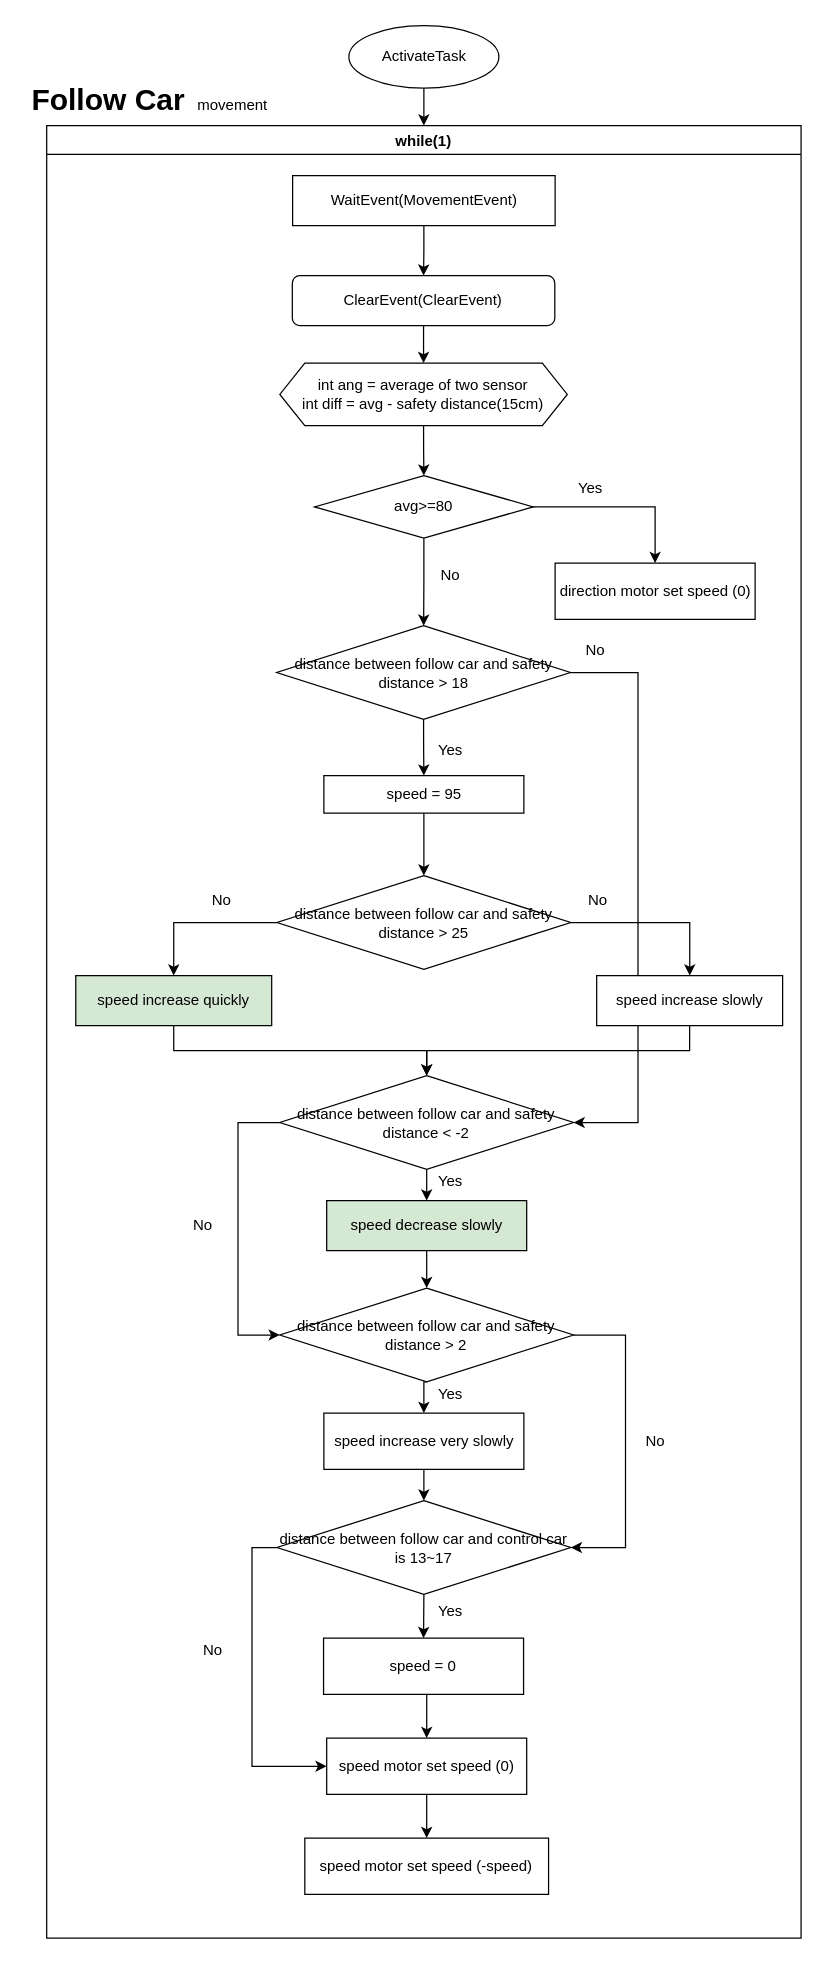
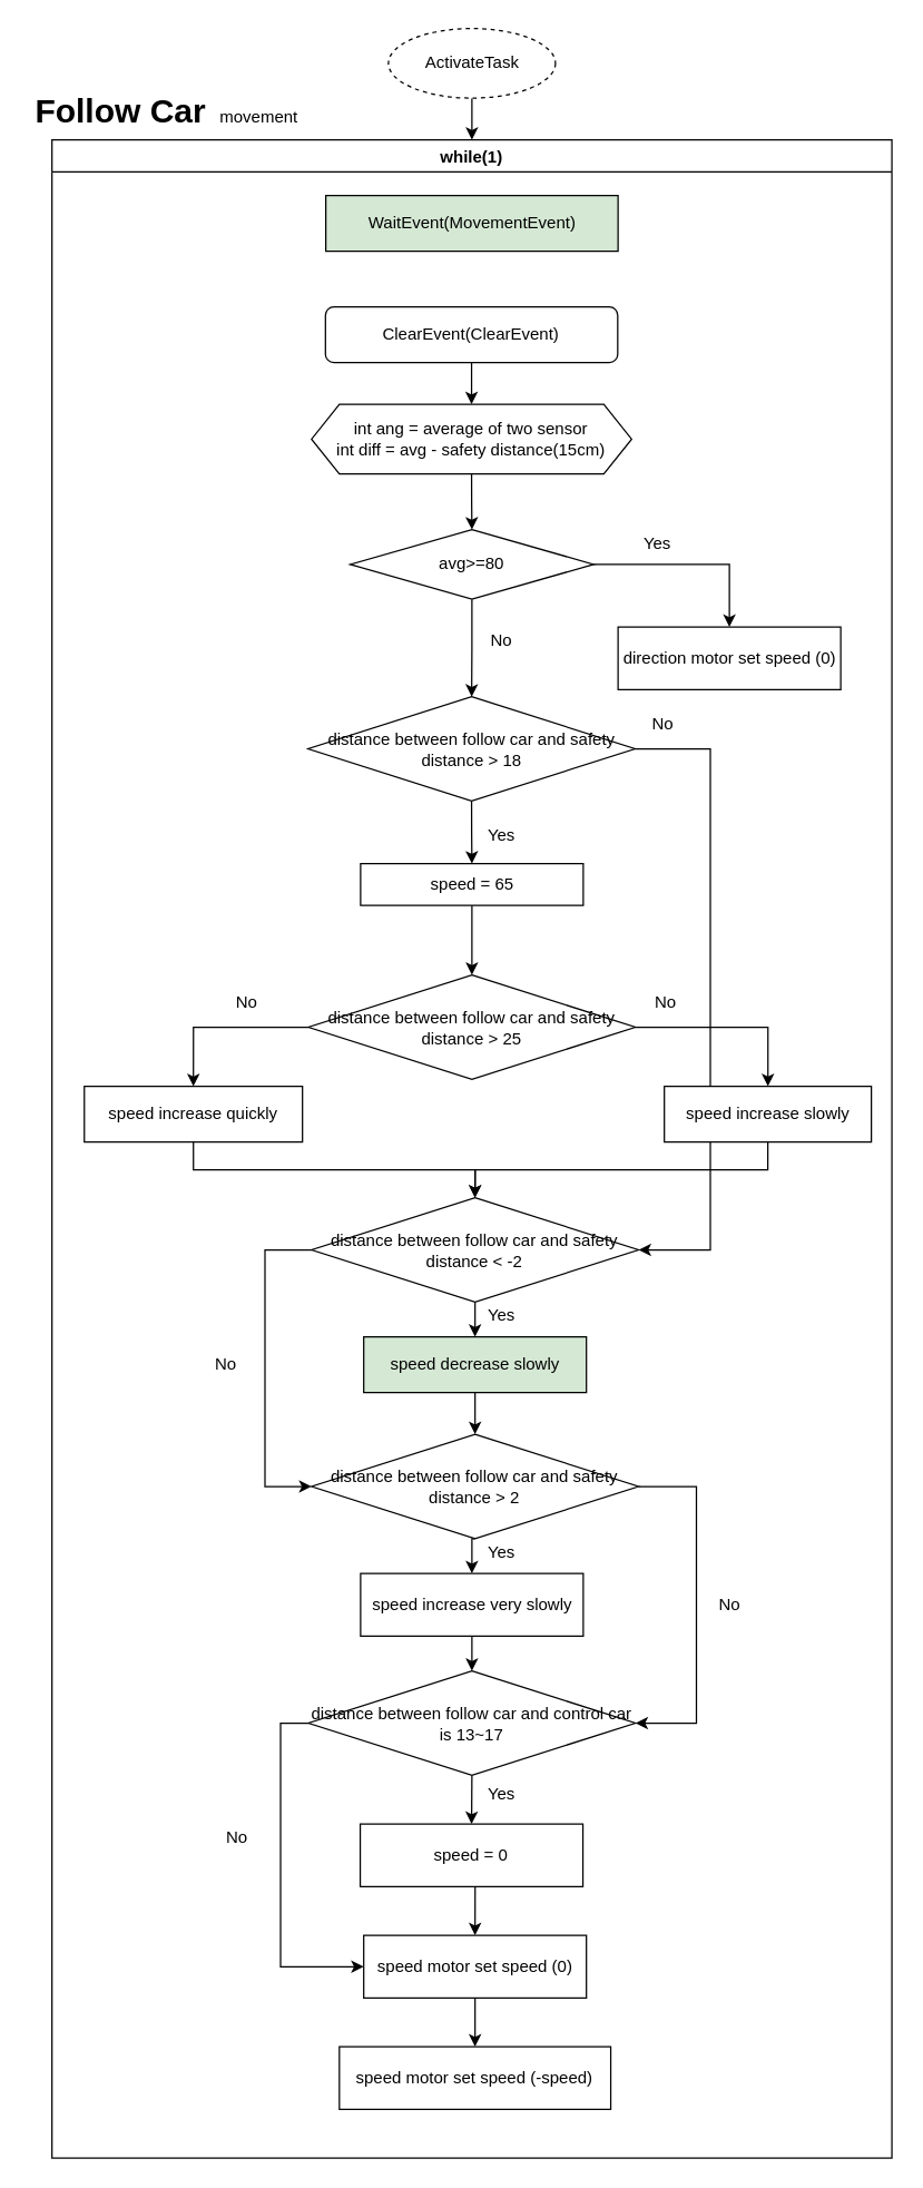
  <mxCell id="0" />
  <mxCell id="1" parent="0" />
  <mxCell id="2" style="edgeStyle=orthogonalEdgeStyle;rounded=0;orthogonalLoop=1;jettySize=auto;html=1;exitX=0.5;exitY=1;exitDx=0;exitDy=0;entryX=0.5;entryY=0;entryDx=0;entryDy=0;" parent="1" source="3" edge="1"><mxGeometry relative="1" as="geometry"><mxPoint x="338.5" y="100" as="targetPoint" /></mxGeometry></mxCell>
- <mxCell id="3" value="ActivateTask" style="ellipse;whiteSpace=wrap;html=1;" parent="1" vertex="1"><mxGeometry x="278.5" y="20" width="120" height="50" as="geometry" /></mxCell>
+ <mxCell id="3" value="ActivateTask" style="ellipse;whiteSpace=wrap;html=1;dashed=1;" parent="1" vertex="1"><mxGeometry x="278.5" y="20" width="120" height="50" as="geometry" /></mxCell>
  <mxCell id="4" value="&lt;h1&gt;&lt;span&gt;Follow Car&amp;nbsp;&lt;span style=&quot;font-size: 12px ; font-weight: 400&quot;&gt;&amp;nbsp;movement&lt;/span&gt;&lt;/span&gt;&lt;br&gt;&lt;/h1&gt;" style="text;html=1;strokeColor=none;fillColor=none;spacing=5;spacingTop=-20;whiteSpace=wrap;overflow=hidden;rounded=0;" parent="1" vertex="1"><mxGeometry x="20" y="60" width="220" height="30" as="geometry" /></mxCell>
  <mxCell id="5" value="while(1)" style="swimlane;" vertex="1" parent="1"><mxGeometry x="36.75" y="100" width="603.5" height="1450" as="geometry" /></mxCell>
- <mxCell id="6" style="edgeStyle=orthogonalEdgeStyle;rounded=0;orthogonalLoop=1;jettySize=auto;html=1;exitX=0.5;exitY=1;exitDx=0;exitDy=0;entryX=0.5;entryY=0;entryDx=0;entryDy=0;" edge="1" parent="5" source="7" target="9"><mxGeometry relative="1" as="geometry" /></mxCell>
- <mxCell id="7" value="WaitEvent(MovementEvent)" style="rounded=0;whiteSpace=wrap;html=1;" vertex="1" parent="5"><mxGeometry x="196.75" y="40" width="210" height="40" as="geometry" /></mxCell>
+ <mxCell id="7" value="WaitEvent(MovementEvent)" style="rounded=0;whiteSpace=wrap;html=1;fillColor=#d5e8d4;" vertex="1" parent="5"><mxGeometry x="196.75" y="40" width="210" height="40" as="geometry" /></mxCell>
  <mxCell id="8" style="edgeStyle=orthogonalEdgeStyle;rounded=0;orthogonalLoop=1;jettySize=auto;html=1;exitX=0.5;exitY=1;exitDx=0;exitDy=0;entryX=0.5;entryY=0;entryDx=0;entryDy=0;" edge="1" parent="5" source="9" target="11"><mxGeometry relative="1" as="geometry" /></mxCell>
  <mxCell id="9" value="ClearEvent(ClearEvent)" style="whiteSpace=wrap;html=1;rounded=1;" vertex="1" parent="5"><mxGeometry x="196.5" y="120" width="210" height="40" as="geometry" /></mxCell>
  <mxCell id="10" style="edgeStyle=orthogonalEdgeStyle;rounded=0;orthogonalLoop=1;jettySize=auto;html=1;exitX=0.5;exitY=1;exitDx=0;exitDy=0;entryX=0.5;entryY=0;entryDx=0;entryDy=0;" edge="1" parent="5" source="11" target="14"><mxGeometry relative="1" as="geometry" /></mxCell>
  <mxCell id="11" value="int ang = average of two sensor&lt;br&gt;int diff = avg - safety distance(15cm)" style="shape=hexagon;perimeter=hexagonPerimeter2;whiteSpace=wrap;html=1;fixedSize=1;" vertex="1" parent="5"><mxGeometry x="186.5" y="190" width="230" height="50" as="geometry" /></mxCell>
  <mxCell id="12" style="edgeStyle=orthogonalEdgeStyle;rounded=0;orthogonalLoop=1;jettySize=auto;html=1;exitX=1;exitY=0.5;exitDx=0;exitDy=0;" edge="1" parent="5" source="14" target="15"><mxGeometry relative="1" as="geometry" /></mxCell>
  <mxCell id="13" style="edgeStyle=orthogonalEdgeStyle;rounded=0;orthogonalLoop=1;jettySize=auto;html=1;exitX=0.5;exitY=1;exitDx=0;exitDy=0;" edge="1" parent="5" source="14" target="18"><mxGeometry relative="1" as="geometry" /></mxCell>
  <mxCell id="14" value="avg&amp;gt;=80" style="rhombus;whiteSpace=wrap;html=1;" vertex="1" parent="5"><mxGeometry x="214.25" y="280" width="175" height="50" as="geometry" /></mxCell>
  <mxCell id="15" value="direction motor set speed (0)" style="rounded=0;whiteSpace=wrap;html=1;" vertex="1" parent="5"><mxGeometry x="406.75" y="350" width="160" height="45" as="geometry" /></mxCell>
  <mxCell id="16" style="edgeStyle=orthogonalEdgeStyle;rounded=0;orthogonalLoop=1;jettySize=auto;html=1;exitX=0.5;exitY=1;exitDx=0;exitDy=0;" edge="1" parent="5" source="18" target="20"><mxGeometry relative="1" as="geometry" /></mxCell>
  <mxCell id="17" style="edgeStyle=orthogonalEdgeStyle;rounded=0;orthogonalLoop=1;jettySize=auto;html=1;exitX=1;exitY=0.5;exitDx=0;exitDy=0;entryX=1;entryY=0.5;entryDx=0;entryDy=0;" edge="1" parent="5" source="18" target="30"><mxGeometry relative="1" as="geometry"><Array as="points"><mxPoint x="473" y="438" /><mxPoint x="473" y="798" /></Array></mxGeometry></mxCell>
  <mxCell id="18" value="distance between follow car and safety distance &amp;gt; 18" style="rhombus;whiteSpace=wrap;html=1;" vertex="1" parent="5"><mxGeometry x="184" y="400" width="235" height="75" as="geometry" /></mxCell>
  <mxCell id="19" style="edgeStyle=orthogonalEdgeStyle;rounded=0;orthogonalLoop=1;jettySize=auto;html=1;exitX=0.5;exitY=1;exitDx=0;exitDy=0;entryX=0.5;entryY=0;entryDx=0;entryDy=0;" edge="1" parent="5" source="20" target="23"><mxGeometry relative="1" as="geometry" /></mxCell>
- <mxCell id="20" value="speed = 95" style="rounded=0;whiteSpace=wrap;html=1;" vertex="1" parent="5"><mxGeometry x="221.75" y="520" width="160" height="30" as="geometry" /></mxCell>
+ <mxCell id="20" value="speed = 65" style="rounded=0;whiteSpace=wrap;html=1;" vertex="1" parent="5"><mxGeometry x="221.75" y="520" width="160" height="30" as="geometry" /></mxCell>
  <mxCell id="21" style="edgeStyle=orthogonalEdgeStyle;rounded=0;orthogonalLoop=1;jettySize=auto;html=1;exitX=1;exitY=0.5;exitDx=0;exitDy=0;" edge="1" parent="5" source="23" target="27"><mxGeometry relative="1" as="geometry" /></mxCell>
  <mxCell id="22" style="edgeStyle=orthogonalEdgeStyle;rounded=0;orthogonalLoop=1;jettySize=auto;html=1;exitX=0;exitY=0.5;exitDx=0;exitDy=0;entryX=0.5;entryY=0;entryDx=0;entryDy=0;" edge="1" parent="5" source="23" target="25"><mxGeometry relative="1" as="geometry" /></mxCell>
  <mxCell id="23" value="distance between follow car and safety distance &amp;gt; 25" style="rhombus;whiteSpace=wrap;html=1;" vertex="1" parent="5"><mxGeometry x="184.25" y="600" width="235" height="75" as="geometry" /></mxCell>
  <mxCell id="24" style="edgeStyle=orthogonalEdgeStyle;rounded=0;orthogonalLoop=1;jettySize=auto;html=1;exitX=0.5;exitY=1;exitDx=0;exitDy=0;entryX=0.5;entryY=0;entryDx=0;entryDy=0;" edge="1" parent="5" source="25" target="30"><mxGeometry relative="1" as="geometry" /></mxCell>
- <mxCell id="25" value="speed increase quickly" style="rounded=0;whiteSpace=wrap;html=1;fillColor=#d5e8d4;" vertex="1" parent="5"><mxGeometry x="23.25" y="680" width="156.75" height="40" as="geometry" /></mxCell>
+ <mxCell id="25" value="speed increase quickly" style="rounded=0;whiteSpace=wrap;html=1;" vertex="1" parent="5"><mxGeometry x="23.25" y="680" width="156.75" height="40" as="geometry" /></mxCell>
  <mxCell id="26" style="edgeStyle=orthogonalEdgeStyle;rounded=0;orthogonalLoop=1;jettySize=auto;html=1;exitX=0.5;exitY=1;exitDx=0;exitDy=0;entryX=0.5;entryY=0;entryDx=0;entryDy=0;" edge="1" parent="5" source="27" target="30"><mxGeometry relative="1" as="geometry" /></mxCell>
  <mxCell id="27" value="speed increase slowly" style="rounded=0;whiteSpace=wrap;html=1;" vertex="1" parent="5"><mxGeometry x="440" y="680" width="148.75" height="40" as="geometry" /></mxCell>
  <mxCell id="28" style="edgeStyle=orthogonalEdgeStyle;rounded=0;orthogonalLoop=1;jettySize=auto;html=1;exitX=0.5;exitY=1;exitDx=0;exitDy=0;entryX=0.5;entryY=0;entryDx=0;entryDy=0;" edge="1" parent="5" source="30" target="32"><mxGeometry relative="1" as="geometry" /></mxCell>
  <mxCell id="29" style="edgeStyle=orthogonalEdgeStyle;rounded=0;orthogonalLoop=1;jettySize=auto;html=1;exitX=0;exitY=0.5;exitDx=0;exitDy=0;entryX=0;entryY=0.5;entryDx=0;entryDy=0;" edge="1" parent="5" source="30" target="35"><mxGeometry relative="1" as="geometry"><Array as="points"><mxPoint x="153" y="798" /><mxPoint x="153" y="968" /></Array></mxGeometry></mxCell>
  <mxCell id="30" value="distance between follow car and safety distance &amp;lt; -2" style="rhombus;whiteSpace=wrap;html=1;" vertex="1" parent="5"><mxGeometry x="186.5" y="760" width="235" height="75" as="geometry" /></mxCell>
  <mxCell id="31" style="edgeStyle=orthogonalEdgeStyle;rounded=0;orthogonalLoop=1;jettySize=auto;html=1;exitX=0.5;exitY=1;exitDx=0;exitDy=0;entryX=0.5;entryY=0;entryDx=0;entryDy=0;" edge="1" parent="5" source="32" target="35"><mxGeometry relative="1" as="geometry" /></mxCell>
  <mxCell id="32" value="speed decrease slowly" style="rounded=0;whiteSpace=wrap;html=1;fillColor=#d5e8d4;" vertex="1" parent="5"><mxGeometry x="224" y="860" width="160" height="40" as="geometry" /></mxCell>
  <mxCell id="33" style="edgeStyle=orthogonalEdgeStyle;rounded=0;orthogonalLoop=1;jettySize=auto;html=1;exitX=0.5;exitY=1;exitDx=0;exitDy=0;entryX=0.5;entryY=0;entryDx=0;entryDy=0;" edge="1" parent="5" source="35" target="37"><mxGeometry relative="1" as="geometry" /></mxCell>
  <mxCell id="34" style="edgeStyle=orthogonalEdgeStyle;rounded=0;orthogonalLoop=1;jettySize=auto;html=1;exitX=1;exitY=0.5;exitDx=0;exitDy=0;entryX=1;entryY=0.5;entryDx=0;entryDy=0;" edge="1" parent="5" source="35" target="40"><mxGeometry relative="1" as="geometry"><Array as="points"><mxPoint x="463" y="968" /><mxPoint x="463" y="1138" /></Array></mxGeometry></mxCell>
  <mxCell id="35" value="distance between follow car and safety distance &amp;gt; 2" style="rhombus;whiteSpace=wrap;html=1;" vertex="1" parent="5"><mxGeometry x="186.5" y="930" width="235" height="75" as="geometry" /></mxCell>
  <mxCell id="36" style="edgeStyle=orthogonalEdgeStyle;rounded=0;orthogonalLoop=1;jettySize=auto;html=1;exitX=0.5;exitY=1;exitDx=0;exitDy=0;entryX=0.5;entryY=0;entryDx=0;entryDy=0;" edge="1" parent="5" source="37" target="40"><mxGeometry relative="1" as="geometry" /></mxCell>
  <mxCell id="37" value="speed increase very slowly" style="rounded=0;whiteSpace=wrap;html=1;" vertex="1" parent="5"><mxGeometry x="221.75" y="1030" width="160" height="45" as="geometry" /></mxCell>
  <mxCell id="38" style="edgeStyle=orthogonalEdgeStyle;rounded=0;orthogonalLoop=1;jettySize=auto;html=1;exitX=0.5;exitY=1;exitDx=0;exitDy=0;entryX=0.5;entryY=0;entryDx=0;entryDy=0;" edge="1" parent="5" source="40" target="42"><mxGeometry relative="1" as="geometry" /></mxCell>
  <mxCell id="39" style="edgeStyle=orthogonalEdgeStyle;rounded=0;orthogonalLoop=1;jettySize=auto;html=1;exitX=0;exitY=0.5;exitDx=0;exitDy=0;entryX=0;entryY=0.5;entryDx=0;entryDy=0;" edge="1" parent="5" source="40" target="44"><mxGeometry relative="1" as="geometry" /></mxCell>
  <mxCell id="40" value="distance between follow car and control car is 13~17" style="rhombus;whiteSpace=wrap;html=1;" vertex="1" parent="5"><mxGeometry x="184.25" y="1100" width="235" height="75" as="geometry" /></mxCell>
  <mxCell id="41" style="edgeStyle=orthogonalEdgeStyle;rounded=0;orthogonalLoop=1;jettySize=auto;html=1;exitX=0.5;exitY=1;exitDx=0;exitDy=0;entryX=0.5;entryY=0;entryDx=0;entryDy=0;" edge="1" parent="5" source="42" target="44"><mxGeometry relative="1" as="geometry" /></mxCell>
  <mxCell id="42" value="speed = 0" style="rounded=0;whiteSpace=wrap;html=1;" vertex="1" parent="5"><mxGeometry x="221.5" y="1210" width="160" height="45" as="geometry" /></mxCell>
  <mxCell id="43" style="edgeStyle=orthogonalEdgeStyle;rounded=0;orthogonalLoop=1;jettySize=auto;html=1;exitX=0.5;exitY=1;exitDx=0;exitDy=0;entryX=0.5;entryY=0;entryDx=0;entryDy=0;" edge="1" parent="5" source="44" target="45"><mxGeometry relative="1" as="geometry" /></mxCell>
  <mxCell id="44" value="speed motor set speed (0)" style="rounded=0;whiteSpace=wrap;html=1;" vertex="1" parent="5"><mxGeometry x="224" y="1290" width="160" height="45" as="geometry" /></mxCell>
  <mxCell id="45" value="speed motor set speed (-speed)" style="rounded=0;whiteSpace=wrap;html=1;" vertex="1" parent="5"><mxGeometry x="206.5" y="1370" width="195" height="45" as="geometry" /></mxCell>
  <mxCell id="46" value="Yes" style="text;html=1;strokeColor=none;fillColor=none;align=center;verticalAlign=middle;whiteSpace=wrap;rounded=0;" vertex="1" parent="5"><mxGeometry x="415.5" y="280" width="40" height="20" as="geometry" /></mxCell>
  <mxCell id="47" value="No" style="text;html=1;strokeColor=none;fillColor=none;align=center;verticalAlign=middle;whiteSpace=wrap;rounded=0;" vertex="1" parent="5"><mxGeometry x="419.25" y="410" width="40" height="20" as="geometry" /></mxCell>
  <mxCell id="48" value="Yes" style="text;html=1;strokeColor=none;fillColor=none;align=center;verticalAlign=middle;whiteSpace=wrap;rounded=0;" vertex="1" parent="5"><mxGeometry x="303.25" y="490" width="40" height="20" as="geometry" /></mxCell>
  <mxCell id="49" value="No" style="text;html=1;strokeColor=none;fillColor=none;align=center;verticalAlign=middle;whiteSpace=wrap;rounded=0;" vertex="1" parent="5"><mxGeometry x="421.5" y="610" width="40" height="20" as="geometry" /></mxCell>
  <mxCell id="50" value="No" style="text;html=1;strokeColor=none;fillColor=none;align=center;verticalAlign=middle;whiteSpace=wrap;rounded=0;" vertex="1" parent="5"><mxGeometry x="120" y="610" width="40" height="20" as="geometry" /></mxCell>
  <mxCell id="51" value="Yes" style="text;html=1;strokeColor=none;fillColor=none;align=center;verticalAlign=middle;whiteSpace=wrap;rounded=0;" vertex="1" parent="5"><mxGeometry x="303.25" y="835" width="40" height="20" as="geometry" /></mxCell>
  <mxCell id="52" value="No" style="text;html=1;strokeColor=none;fillColor=none;align=center;verticalAlign=middle;whiteSpace=wrap;rounded=0;" vertex="1" parent="5"><mxGeometry x="105" y="870" width="40" height="20" as="geometry" /></mxCell>
  <mxCell id="53" value="Yes" style="text;html=1;strokeColor=none;fillColor=none;align=center;verticalAlign=middle;whiteSpace=wrap;rounded=0;" vertex="1" parent="5"><mxGeometry x="303.25" y="1005" width="40" height="20" as="geometry" /></mxCell>
  <mxCell id="54" value="Yes" style="text;html=1;strokeColor=none;fillColor=none;align=center;verticalAlign=middle;whiteSpace=wrap;rounded=0;" vertex="1" parent="5"><mxGeometry x="303.25" y="1179" width="40" height="20" as="geometry" /></mxCell>
  <mxCell id="55" value="No" style="text;html=1;strokeColor=none;fillColor=none;align=center;verticalAlign=middle;whiteSpace=wrap;rounded=0;" vertex="1" parent="5"><mxGeometry x="466.75" y="1042.5" width="40" height="20" as="geometry" /></mxCell>
  <mxCell id="56" value="No" style="text;html=1;strokeColor=none;fillColor=none;align=center;verticalAlign=middle;whiteSpace=wrap;rounded=0;" vertex="1" parent="5"><mxGeometry x="113.25" y="1210" width="40" height="20" as="geometry" /></mxCell>
  <mxCell id="57" value="No" style="text;html=1;strokeColor=none;fillColor=none;align=center;verticalAlign=middle;whiteSpace=wrap;rounded=0;" vertex="1" parent="5"><mxGeometry x="303.25" y="350" width="40" height="20" as="geometry" /></mxCell>
